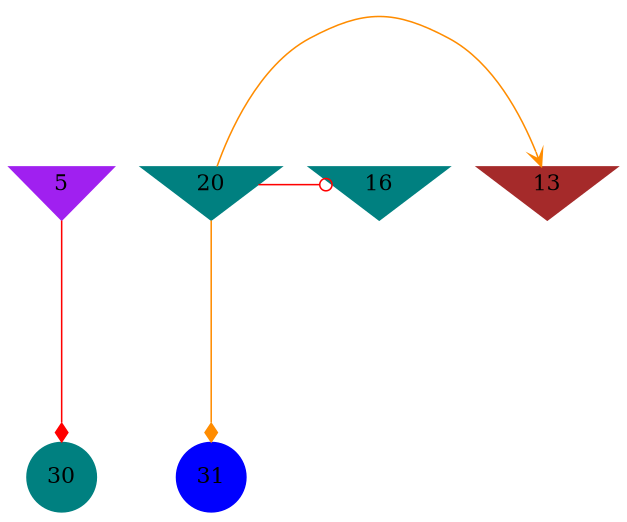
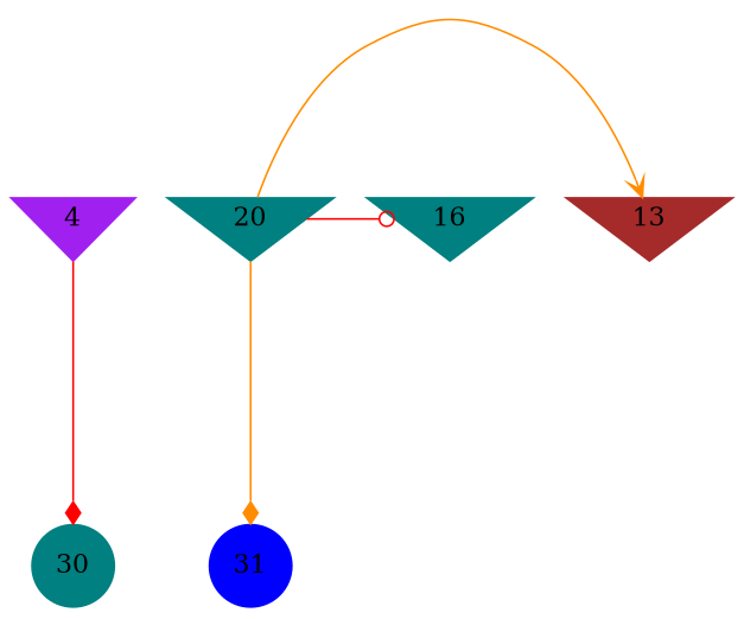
  digraph {
    ranksep=2.0
    node [color=teal shape=invtriangle style=filled]
    edge [color=red arrowhead=diamond]
-   4 [color=purple label=5]
+   4 [color=purple]
    13 [color=brown]
    16
    20
    30 [shape=circle]
    31 [color=blue shape=circle]
    subgraph sub_1 {
      rank=same
      4
      13
      16
      20
    }
    subgraph sub_2 {
      rank=same
    }
    subgraph sub_3 {
      rank=same
      30
      31
    }
    4 -> 30
    20 -> 13 [color=darkorange arrowhead=vee]
    20 -> 16 [arrowhead=odot]
    20 -> 31 [color=darkorange]
  }
